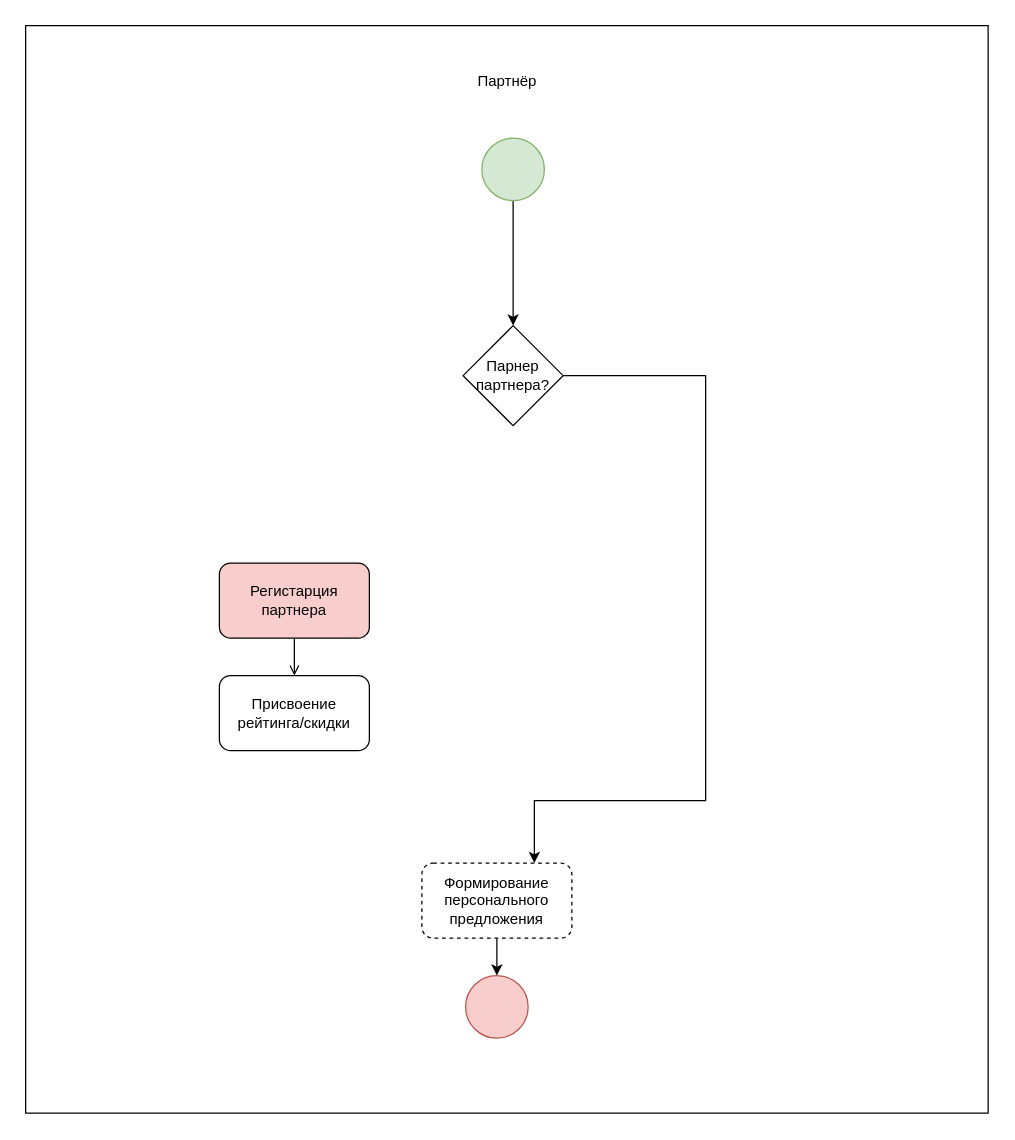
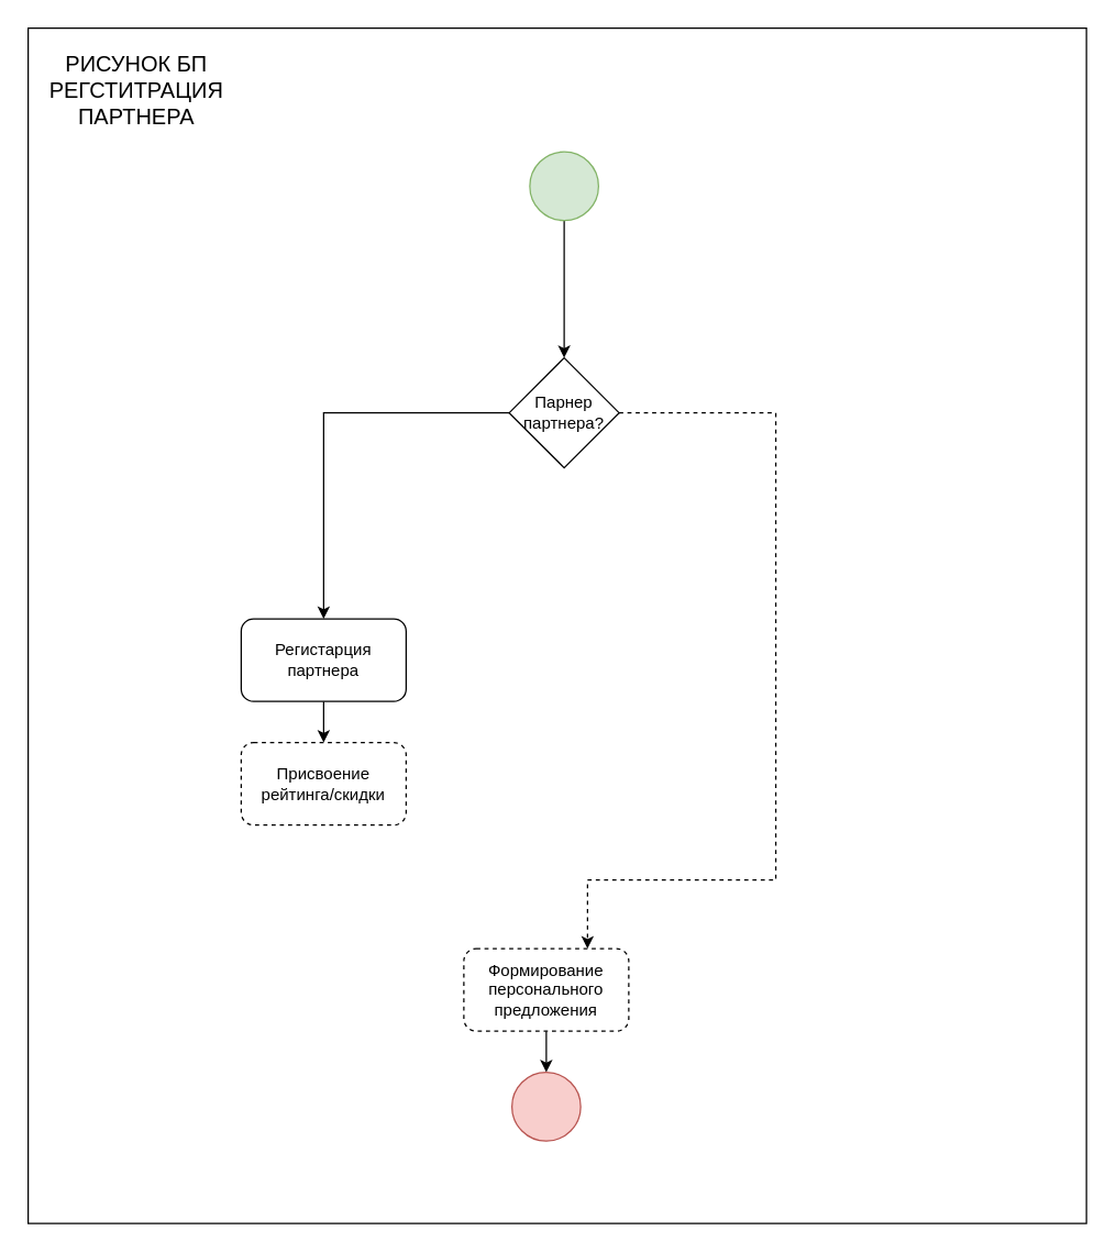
  <mxCell id="0" />
  <mxCell id="1" parent="0" />
- <mxCell id="3" style="edgeStyle=orthogonalEdgeStyle;rounded=0;orthogonalLoop=1;jettySize=auto;html=1;exitX=1;exitY=0.5;exitDx=0;exitDy=0;entryX=0.75;entryY=0;entryDx=0;entryDy=0;" edge="1" parent="1" source="4" target="9"><mxGeometry relative="1" as="geometry"><Array as="points"><mxPoint x="564" y="300" /><mxPoint x="564" y="640" /><mxPoint x="427" y="640" /></Array></mxGeometry></mxCell>
+ <mxCell id="2" style="edgeStyle=orthogonalEdgeStyle;rounded=0;orthogonalLoop=1;jettySize=auto;html=1;exitX=0;exitY=0.5;exitDx=0;exitDy=0;" edge="1" parent="1" source="4" target="6"><mxGeometry relative="1" as="geometry" /></mxCell>
+ <mxCell id="3" style="edgeStyle=orthogonalEdgeStyle;rounded=0;orthogonalLoop=1;jettySize=auto;html=1;exitX=1;exitY=0.5;exitDx=0;exitDy=0;entryX=0.75;entryY=0;entryDx=0;entryDy=0;dashed=1;" edge="1" parent="1" source="4" target="9"><mxGeometry relative="1" as="geometry"><Array as="points"><mxPoint x="564" y="300" /><mxPoint x="564" y="640" /><mxPoint x="427" y="640" /></Array></mxGeometry></mxCell>
  <mxCell id="4" value="Парнер партнера?" style="rhombus;whiteSpace=wrap;html=1;" vertex="1" parent="1"><mxGeometry x="370" y="260" width="80" height="80" as="geometry" /></mxCell>
- <mxCell id="5" style="edgeStyle=orthogonalEdgeStyle;rounded=0;orthogonalLoop=1;jettySize=auto;html=1;exitX=0.5;exitY=1;exitDx=0;exitDy=0;entryX=0.5;entryY=0;entryDx=0;entryDy=0;endArrow=open;" edge="1" parent="1" source="6" target="7"><mxGeometry relative="1" as="geometry" /></mxCell>
- <mxCell id="6" value="Регистарция партнера" style="rounded=1;whiteSpace=wrap;html=1;fillColor=#f8cecc;" vertex="1" parent="1"><mxGeometry x="175" y="450" width="120" height="60" as="geometry" /></mxCell>
- <mxCell id="7" value="Присвоение рейтинга/скидки" style="rounded=1;whiteSpace=wrap;html=1;" vertex="1" parent="1"><mxGeometry x="175" y="540" width="120" height="60" as="geometry" /></mxCell>
+ <mxCell id="5" style="edgeStyle=orthogonalEdgeStyle;rounded=0;orthogonalLoop=1;jettySize=auto;html=1;exitX=0.5;exitY=1;exitDx=0;exitDy=0;entryX=0.5;entryY=0;entryDx=0;entryDy=0;" edge="1" parent="1" source="6" target="7"><mxGeometry relative="1" as="geometry" /></mxCell>
+ <mxCell id="6" value="Регистарция партнера" style="rounded=1;whiteSpace=wrap;html=1;" vertex="1" parent="1"><mxGeometry x="175" y="450" width="120" height="60" as="geometry" /></mxCell>
+ <mxCell id="7" value="Присвоение рейтинга/скидки" style="rounded=1;whiteSpace=wrap;html=1;dashed=1;" vertex="1" parent="1"><mxGeometry x="175" y="540" width="120" height="60" as="geometry" /></mxCell>
  <mxCell id="8" style="edgeStyle=orthogonalEdgeStyle;rounded=0;orthogonalLoop=1;jettySize=auto;html=1;exitX=0.5;exitY=1;exitDx=0;exitDy=0;entryX=0.5;entryY=0;entryDx=0;entryDy=0;" edge="1" parent="1" source="9" target="13"><mxGeometry relative="1" as="geometry" /></mxCell>
  <mxCell id="9" value="Формирование персонального предложения" style="rounded=1;whiteSpace=wrap;html=1;dashed=1;" vertex="1" parent="1"><mxGeometry x="337" y="690" width="120" height="60" as="geometry" /></mxCell>
  <mxCell id="10" style="edgeStyle=orthogonalEdgeStyle;rounded=0;orthogonalLoop=1;jettySize=auto;html=1;exitX=0.5;exitY=1;exitDx=0;exitDy=0;entryX=0.5;entryY=0;entryDx=0;entryDy=0;" edge="1" parent="1" source="11" target="4"><mxGeometry relative="1" as="geometry" /></mxCell>
  <mxCell id="11" value="" style="ellipse;whiteSpace=wrap;html=1;aspect=fixed;fillColor=#d5e8d4;strokeColor=#82b366;" vertex="1" parent="1"><mxGeometry x="385" y="110" width="50" height="50" as="geometry" /></mxCell>
- <mxCell id="12" value="Партнёр" style="text;html=1;align=center;verticalAlign=middle;resizable=0;points=[];autosize=1;strokeColor=none;fillColor=none;" vertex="1" parent="1"><mxGeometry x="370" y="50" width="70" height="30" as="geometry" /></mxCell>
  <mxCell id="13" value="" style="ellipse;whiteSpace=wrap;html=1;aspect=fixed;fillColor=#f8cecc;strokeColor=#b85450;" vertex="1" parent="1"><mxGeometry x="372" y="780" width="50" height="50" as="geometry" /></mxCell>
  <mxCell id="14" value="" style="rounded=0;whiteSpace=wrap;html=1;fillColor=none;" vertex="1" parent="1"><mxGeometry x="20" y="20" width="770" height="870" as="geometry" /></mxCell>
+ <mxCell id="15" value="&lt;font style=&quot;font-size: 16px;&quot;&gt;РИСУНОК БП&lt;br&gt;РЕГСТИТРАЦИЯ ПАРТ&lt;span style=&quot;background-color: transparent; color: light-dark(rgb(0, 0, 0), rgb(255, 255, 255));&quot;&gt;НЕРА&lt;/span&gt;&lt;/font&gt;" style="text;html=1;align=center;verticalAlign=middle;whiteSpace=wrap;rounded=0;" vertex="1" parent="1"><mxGeometry x="44" y="40" width="110" height="50" as="geometry" /></mxCell>
